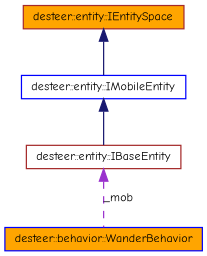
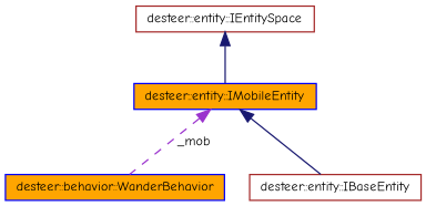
  digraph {
    fontname="Comic Neue"
    node [color=blue fillcolor=orange fontname="Comic Neue" fontsize=10 shape=record style=filled]
    edge [color=midnightblue dir=back fontname="Comic Neue" fontsize=10 labelfontname=Helvetica labelfontsize=10 style=solid]
    n1 [fontcolor=black height=0.2 label="desteer::behavior::WanderBehavior" width=0.4]
-   n2 [fillcolor=white height=0.2 label="desteer::entity::IMobileEntity" width=0.4]
+   n2 [height=0.2 label="desteer::entity::IMobileEntity" width=0.4]
    n3 [color=brown fillcolor=white height=0.2 label="desteer::entity::IBaseEntity" width=0.4]
-   n4 [color=brown height=0.2 label="desteer::entity::IEntitySpace" width=0.4]
-   n3 -> n1 [color=darkorchid3 label=_mob style=dashed]
+   n4 [color=brown fillcolor=white height=0.2 label="desteer::entity::IEntitySpace" width=0.4]
+   n2 -> n1 [color=darkorchid3 label=_mob style=dashed]
    n2 -> n3
    n4 -> n2
  }
